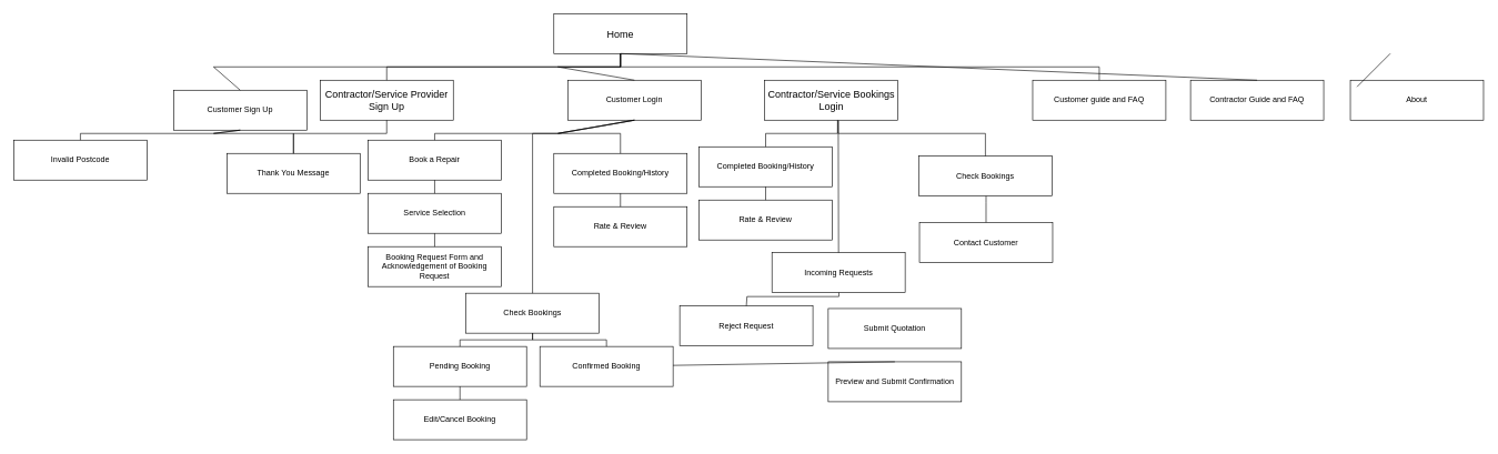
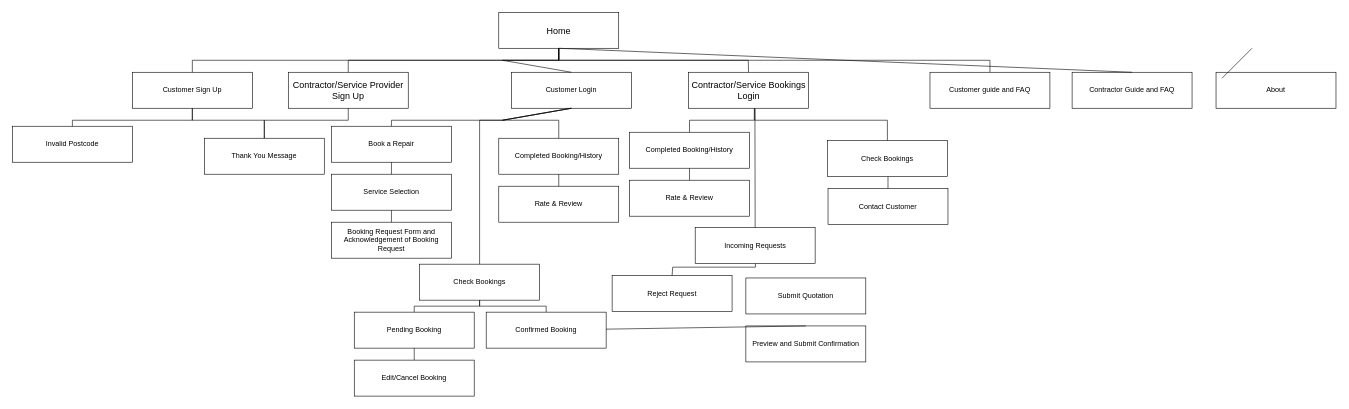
  <mxCell id="0" />
  <mxCell id="1" parent="0" />
  <mxCell id="2" value="&lt;font style=&quot;font-size: 15px;&quot;&gt;Home&lt;/font&gt;" style="rounded=0;whiteSpace=wrap;html=1;" parent="1" vertex="1"><mxGeometry x="831" y="20" width="200" height="60" as="geometry" /></mxCell>
  <mxCell id="3" value="&lt;font style=&quot;font-size: 15px;&quot;&gt;Contractor/Service Provider Sign Up&lt;/font&gt;" style="rounded=0;whiteSpace=wrap;html=1;" parent="1" vertex="1"><mxGeometry x="480" y="120" width="200" height="60" as="geometry" /></mxCell>
  <mxCell id="4" value="Customer guide and FAQ" style="rounded=0;whiteSpace=wrap;html=1;" parent="1" vertex="1"><mxGeometry x="1550" y="120" width="200" height="60" as="geometry" /></mxCell>
- <mxCell id="5" value="Customer Sign Up" style="rounded=0;whiteSpace=wrap;html=1;" parent="1" vertex="1"><mxGeometry x="260" y="135" width="200" height="60" as="geometry" /></mxCell>
+ <mxCell id="5" value="Customer Sign Up" style="rounded=0;whiteSpace=wrap;html=1;" parent="1" vertex="1"><mxGeometry x="220" y="120" width="200" height="60" as="geometry" /></mxCell>
  <mxCell id="6" value="Invalid Postcode" style="rounded=0;whiteSpace=wrap;html=1;" parent="1" vertex="1"><mxGeometry x="20" y="210" width="200" height="60" as="geometry" /></mxCell>
  <mxCell id="7" value="Customer Login" style="rounded=0;whiteSpace=wrap;html=1;" parent="1" vertex="1"><mxGeometry x="852" y="120" width="200" height="60" as="geometry" /></mxCell>
  <mxCell id="8" value="Check Bookings" style="rounded=0;whiteSpace=wrap;html=1;" parent="1" vertex="1"><mxGeometry x="699" y="440" width="200" height="60" as="geometry" /></mxCell>
  <mxCell id="9" value="Book a Repair" style="rounded=0;whiteSpace=wrap;html=1;" parent="1" vertex="1"><mxGeometry x="552" y="210" width="200" height="60" as="geometry" /></mxCell>
  <mxCell id="10" value="Completed Booking/History" style="rounded=0;whiteSpace=wrap;html=1;" parent="1" vertex="1"><mxGeometry x="831" y="230" width="200" height="60" as="geometry" /></mxCell>
  <mxCell id="11" value="" style="endArrow=none;html=1;rounded=0;entryX=0.5;entryY=1;entryDx=0;entryDy=0;exitX=0.5;exitY=0;exitDx=0;exitDy=0;" parent="1" source="8" target="7" edge="1"><mxGeometry width="50" height="50" relative="1" as="geometry"><mxPoint x="806" y="240" as="sourcePoint" /><mxPoint x="856" y="190" as="targetPoint" /><Array as="points"><mxPoint x="799" y="200" /><mxPoint x="837" y="200" /></Array></mxGeometry></mxCell>
  <mxCell id="12" value="" style="endArrow=none;html=1;rounded=0;entryX=0.5;entryY=1;entryDx=0;entryDy=0;exitX=0.5;exitY=0;exitDx=0;exitDy=0;" parent="1" source="9" target="7" edge="1"><mxGeometry width="50" height="50" relative="1" as="geometry"><mxPoint x="846" y="220" as="sourcePoint" /><mxPoint x="846" y="190" as="targetPoint" /><Array as="points"><mxPoint x="652" y="200" /><mxPoint x="837" y="200" /></Array></mxGeometry></mxCell>
  <mxCell id="13" value="Service Selection" style="rounded=0;whiteSpace=wrap;html=1;" parent="1" vertex="1"><mxGeometry x="552" y="290" width="200" height="60" as="geometry" /></mxCell>
  <mxCell id="14" value="" style="endArrow=none;html=1;rounded=0;entryX=0.5;entryY=1;entryDx=0;entryDy=0;exitX=0.5;exitY=0;exitDx=0;exitDy=0;" parent="1" source="13" target="9" edge="1"><mxGeometry width="50" height="50" relative="1" as="geometry"><mxPoint x="460" y="310" as="sourcePoint" /><mxPoint x="510" y="260" as="targetPoint" /></mxGeometry></mxCell>
  <mxCell id="15" value="Booking Request Form and Acknowledgement of Booking Request" style="rounded=0;whiteSpace=wrap;html=1;" parent="1" vertex="1"><mxGeometry x="552" y="370" width="200" height="60" as="geometry" /></mxCell>
  <mxCell id="16" value="" style="endArrow=none;html=1;rounded=0;entryX=0.5;entryY=1;entryDx=0;entryDy=0;exitX=0.5;exitY=0;exitDx=0;exitDy=0;" parent="1" source="15" target="13" edge="1"><mxGeometry width="50" height="50" relative="1" as="geometry"><mxPoint x="580" y="440" as="sourcePoint" /><mxPoint x="630" y="390" as="targetPoint" /></mxGeometry></mxCell>
  <mxCell id="17" value="Pending Booking" style="rounded=0;whiteSpace=wrap;html=1;" parent="1" vertex="1"><mxGeometry x="590" y="520" width="200" height="60" as="geometry" /></mxCell>
  <mxCell id="18" value="Confirmed Booking" style="rounded=0;whiteSpace=wrap;html=1;" parent="1" vertex="1"><mxGeometry x="810" y="520" width="200" height="60" as="geometry" /></mxCell>
  <mxCell id="19" value="" style="endArrow=none;html=1;rounded=0;entryX=0.5;entryY=1;entryDx=0;entryDy=0;exitX=0.5;exitY=0;exitDx=0;exitDy=0;" parent="1" source="17" edge="1"><mxGeometry width="50" height="50" relative="1" as="geometry"><mxPoint x="694" y="520" as="sourcePoint" /><mxPoint x="799" y="500" as="targetPoint" /><Array as="points"><mxPoint x="690" y="510" /><mxPoint x="799" y="510" /></Array></mxGeometry></mxCell>
  <mxCell id="20" value="" style="endArrow=none;html=1;rounded=0;entryX=0.5;entryY=1;entryDx=0;entryDy=0;exitX=0.5;exitY=0;exitDx=0;exitDy=0;" parent="1" source="18" target="8" edge="1"><mxGeometry width="50" height="50" relative="1" as="geometry"><mxPoint x="806" y="560" as="sourcePoint" /><mxPoint x="856" y="510" as="targetPoint" /><Array as="points"><mxPoint x="910" y="510" /><mxPoint x="799" y="510" /></Array></mxGeometry></mxCell>
  <mxCell id="21" value="Edit/Cancel Booking" style="rounded=0;whiteSpace=wrap;html=1;" parent="1" vertex="1"><mxGeometry x="590" y="600" width="200" height="60" as="geometry" /></mxCell>
  <mxCell id="22" value="" style="endArrow=none;html=1;rounded=0;entryX=0.5;entryY=1;entryDx=0;entryDy=0;exitX=0.5;exitY=0;exitDx=0;exitDy=0;" parent="1" source="21" target="17" edge="1"><mxGeometry width="50" height="50" relative="1" as="geometry"><mxPoint x="666" y="600" as="sourcePoint" /><mxPoint x="716" y="550" as="targetPoint" /></mxGeometry></mxCell>
  <mxCell id="23" value="Rate &amp;amp; Review" style="rounded=0;whiteSpace=wrap;html=1;" parent="1" vertex="1"><mxGeometry x="831" y="310" width="200" height="60" as="geometry" /></mxCell>
  <mxCell id="24" value="" style="endArrow=none;html=1;rounded=0;entryX=0.5;entryY=1;entryDx=0;entryDy=0;exitX=0.5;exitY=0;exitDx=0;exitDy=0;" parent="1" source="23" target="10" edge="1"><mxGeometry width="50" height="50" relative="1" as="geometry"><mxPoint x="890" y="360" as="sourcePoint" /><mxPoint x="940" y="310" as="targetPoint" /></mxGeometry></mxCell>
  <mxCell id="25" value="&lt;font style=&quot;font-size: 15px;&quot;&gt;Contractor/Service Bookings Login&lt;/font&gt;" style="rounded=0;whiteSpace=wrap;html=1;" parent="1" vertex="1"><mxGeometry x="1147.5" y="120" width="200" height="60" as="geometry" /></mxCell>
  <mxCell id="26" value="Check Bookings" style="rounded=0;whiteSpace=wrap;html=1;" parent="1" vertex="1"><mxGeometry x="1379" y="234" width="200" height="60" as="geometry" /></mxCell>
  <mxCell id="27" value="Incoming Requests" style="rounded=0;whiteSpace=wrap;html=1;" parent="1" vertex="1"><mxGeometry x="1158.5" y="379" width="200" height="60" as="geometry" /></mxCell>
  <mxCell id="28" value="Completed Booking/History" style="rounded=0;whiteSpace=wrap;html=1;" parent="1" vertex="1"><mxGeometry x="1049" y="220" width="200" height="60" as="geometry" /></mxCell>
  <mxCell id="29" value="Submit Quotation" style="rounded=0;whiteSpace=wrap;html=1;" parent="1" vertex="1"><mxGeometry x="1243" y="463" width="200" height="60" as="geometry" /></mxCell>
  <mxCell id="30" value="Preview and Submit Confirmation" style="rounded=0;whiteSpace=wrap;html=1;" parent="1" vertex="1"><mxGeometry x="1243" y="543" width="200" height="60" as="geometry" /></mxCell>
  <mxCell id="31" value="" style="endArrow=none;html=1;rounded=0;exitX=0.5;exitY=0;exitDx=0;exitDy=0;" parent="1" source="30" target="18" edge="1"><mxGeometry width="50" height="50" relative="1" as="geometry"><mxPoint x="1274" y="613" as="sourcePoint" /><mxPoint x="1324" y="563" as="targetPoint" /></mxGeometry></mxCell>
  <mxCell id="32" value="" style="endArrow=none;html=1;rounded=0;entryX=0.5;entryY=1;entryDx=0;entryDy=0;exitX=0.5;exitY=0;exitDx=0;exitDy=0;" parent="1" source="33" edge="1"><mxGeometry width="50" height="50" relative="1" as="geometry"><mxPoint x="1371" y="314" as="sourcePoint" /><mxPoint x="1480" y="294" as="targetPoint" /><Array as="points"><mxPoint x="1480" y="304" /></Array></mxGeometry></mxCell>
- <mxCell id="33" value="Contact Customer" style="rounded=0;whiteSpace=wrap;html=1;" parent="1" vertex="1"><mxGeometry x="1380" y="334" width="200" height="60" as="geometry" /></mxCell>
+ <mxCell id="33" value="Contact Customer" style="rounded=0;whiteSpace=wrap;html=1;" parent="1" vertex="1"><mxGeometry x="1380" y="314" width="200" height="60" as="geometry" /></mxCell>
  <mxCell id="34" value="Rate &amp;amp; Review" style="rounded=0;whiteSpace=wrap;html=1;" parent="1" vertex="1"><mxGeometry x="1049" y="300" width="200" height="60" as="geometry" /></mxCell>
  <mxCell id="35" value="" style="endArrow=none;html=1;rounded=0;entryX=0.5;entryY=1;entryDx=0;entryDy=0;exitX=0.5;exitY=0;exitDx=0;exitDy=0;" parent="1" source="34" target="28" edge="1"><mxGeometry width="50" height="50" relative="1" as="geometry"><mxPoint x="1110" y="350" as="sourcePoint" /><mxPoint x="1160" y="300" as="targetPoint" /></mxGeometry></mxCell>
  <mxCell id="36" value="Reject Request" style="rounded=0;whiteSpace=wrap;html=1;" parent="1" vertex="1"><mxGeometry x="1020" y="459" width="200" height="60" as="geometry" /></mxCell>
  <mxCell id="37" value="" style="endArrow=none;html=1;rounded=0;exitX=0.5;exitY=0;exitDx=0;exitDy=0;" parent="1" source="36" edge="1"><mxGeometry width="50" height="50" relative="1" as="geometry"><mxPoint x="1024" y="439" as="sourcePoint" /><mxPoint x="1259" y="439" as="targetPoint" /><Array as="points"><mxPoint x="1121" y="445" /><mxPoint x="1259" y="445" /></Array></mxGeometry></mxCell>
  <mxCell id="38" value="Thank You Message" style="rounded=0;whiteSpace=wrap;html=1;" vertex="1" parent="1"><mxGeometry x="340" y="230" width="200" height="60" as="geometry" /></mxCell>
  <mxCell id="39" value="" style="endArrow=none;html=1;rounded=0;entryX=0.5;entryY=1;entryDx=0;entryDy=0;exitX=0.5;exitY=0;exitDx=0;exitDy=0;" edge="1" parent="1" source="6" target="5"><mxGeometry width="50" height="50" relative="1" as="geometry"><mxPoint x="200" y="400" as="sourcePoint" /><mxPoint x="250" y="350" as="targetPoint" /><Array as="points"><mxPoint x="120" y="200" /><mxPoint x="320" y="200" /></Array></mxGeometry></mxCell>
  <mxCell id="40" value="" style="endArrow=none;html=1;rounded=0;exitX=0.5;exitY=1;exitDx=0;exitDy=0;entryX=0.5;entryY=0;entryDx=0;entryDy=0;" edge="1" parent="1" source="5" target="38"><mxGeometry width="50" height="50" relative="1" as="geometry"><mxPoint x="330" y="250" as="sourcePoint" /><mxPoint x="320" y="210" as="targetPoint" /><Array as="points"><mxPoint x="320" y="200" /><mxPoint x="440" y="200" /></Array></mxGeometry></mxCell>
  <mxCell id="41" value="" style="endArrow=none;html=1;rounded=0;entryX=0.5;entryY=1;entryDx=0;entryDy=0;exitX=0.5;exitY=0;exitDx=0;exitDy=0;" edge="1" parent="1" source="38" target="3"><mxGeometry width="50" height="50" relative="1" as="geometry"><mxPoint x="580" y="260" as="sourcePoint" /><mxPoint x="630" y="210" as="targetPoint" /><Array as="points"><mxPoint x="440" y="200" /><mxPoint x="580" y="200" /></Array></mxGeometry></mxCell>
  <mxCell id="42" value="" style="endArrow=none;html=1;rounded=0;entryX=0.5;entryY=0;entryDx=0;entryDy=0;exitX=0.5;exitY=1;exitDx=0;exitDy=0;" edge="1" parent="1" source="7" target="10"><mxGeometry width="50" height="50" relative="1" as="geometry"><mxPoint x="820" y="260" as="sourcePoint" /><mxPoint x="870" y="210" as="targetPoint" /><Array as="points"><mxPoint x="837" y="200" /><mxPoint x="931" y="200" /></Array></mxGeometry></mxCell>
  <mxCell id="43" value="" style="endArrow=none;html=1;rounded=0;entryX=0.5;entryY=0;entryDx=0;entryDy=0;exitX=0.553;exitY=1.009;exitDx=0;exitDy=0;exitPerimeter=0;" edge="1" parent="1" source="25" target="27"><mxGeometry width="50" height="50" relative="1" as="geometry"><mxPoint x="1020" y="290" as="sourcePoint" /><mxPoint x="1070" y="240" as="targetPoint" /></mxGeometry></mxCell>
  <mxCell id="44" value="" style="endArrow=none;html=1;rounded=0;entryX=0.5;entryY=0;entryDx=0;entryDy=0;exitX=0.552;exitY=1.009;exitDx=0;exitDy=0;exitPerimeter=0;" edge="1" parent="1" source="25" target="26"><mxGeometry width="50" height="50" relative="1" as="geometry"><mxPoint x="1259" y="190" as="sourcePoint" /><mxPoint x="1259" y="324" as="targetPoint" /><Array as="points"><mxPoint x="1258" y="200" /><mxPoint x="1479" y="200" /></Array></mxGeometry></mxCell>
  <mxCell id="45" value="" style="endArrow=none;html=1;rounded=0;entryX=0.5;entryY=0;entryDx=0;entryDy=0;exitX=0.548;exitY=0.996;exitDx=0;exitDy=0;exitPerimeter=0;" edge="1" parent="1" source="25" target="28"><mxGeometry width="50" height="50" relative="1" as="geometry"><mxPoint x="1080" y="200" as="sourcePoint" /><mxPoint x="1130" y="150" as="targetPoint" /><Array as="points"><mxPoint x="1257" y="200" /><mxPoint x="1149" y="200" /></Array></mxGeometry></mxCell>
  <mxCell id="46" value="" style="endArrow=none;html=1;rounded=0;entryX=0.5;entryY=1;entryDx=0;entryDy=0;exitX=0.5;exitY=0;exitDx=0;exitDy=0;" edge="1" parent="1" source="5" target="2"><mxGeometry width="50" height="50" relative="1" as="geometry"><mxPoint x="277" y="70" as="sourcePoint" /><mxPoint x="327" y="20" as="targetPoint" /><Array as="points"><mxPoint x="320" y="100" /><mxPoint x="931" y="100" /></Array></mxGeometry></mxCell>
  <mxCell id="47" value="" style="endArrow=none;html=1;rounded=0;exitX=0.5;exitY=0;exitDx=0;exitDy=0;entryX=0.5;entryY=1;entryDx=0;entryDy=0;" edge="1" parent="1" source="3" target="2"><mxGeometry width="50" height="50" relative="1" as="geometry"><mxPoint x="557" y="110" as="sourcePoint" /><mxPoint x="607" y="60" as="targetPoint" /><Array as="points"><mxPoint x="580" y="100" /><mxPoint x="931" y="100" /></Array></mxGeometry></mxCell>
  <mxCell id="48" value="" style="endArrow=none;html=1;rounded=0;entryX=0.5;entryY=1;entryDx=0;entryDy=0;exitX=0.5;exitY=0;exitDx=0;exitDy=0;" edge="1" parent="1" source="7" target="2"><mxGeometry width="50" height="50" relative="1" as="geometry"><mxPoint x="737" y="80" as="sourcePoint" /><mxPoint x="787" y="30" as="targetPoint" /><Array as="points"><mxPoint x="837" y="100" /><mxPoint x="931" y="100" /></Array></mxGeometry></mxCell>
+ <mxCell id="49" value="" style="endArrow=none;html=1;rounded=0;entryX=0.5;entryY=0;entryDx=0;entryDy=0;exitX=0.5;exitY=1;exitDx=0;exitDy=0;" edge="1" parent="1" source="2" target="25"><mxGeometry width="50" height="50" relative="1" as="geometry"><mxPoint x="1017" y="140" as="sourcePoint" /><mxPoint x="1067" y="90" as="targetPoint" /><Array as="points"><mxPoint x="931" y="100" /><mxPoint x="1247" y="100" /></Array></mxGeometry></mxCell>
  <mxCell id="50" value="" style="endArrow=none;html=1;rounded=0;exitX=0.5;exitY=1;exitDx=0;exitDy=0;entryX=0.5;entryY=0;entryDx=0;entryDy=0;" edge="1" parent="1" source="2" target="4"><mxGeometry width="50" height="50" relative="1" as="geometry"><mxPoint x="1127" y="80" as="sourcePoint" /><mxPoint x="1177" y="30" as="targetPoint" /><Array as="points"><mxPoint x="931" y="100" /><mxPoint x="1650" y="100" /></Array></mxGeometry></mxCell>
  <mxCell id="51" value="About" style="rounded=0;whiteSpace=wrap;html=1;" vertex="1" parent="1"><mxGeometry x="2027" y="120" width="200" height="60" as="geometry" /></mxCell>
  <mxCell id="52" value="Contractor Guide and FAQ" style="rounded=0;whiteSpace=wrap;html=1;" vertex="1" parent="1"><mxGeometry x="1787" y="120" width="200" height="60" as="geometry" /></mxCell>
  <mxCell id="53" value="" style="endArrow=none;html=1;rounded=0;entryX=0.5;entryY=0;entryDx=0;entryDy=0;" edge="1" parent="1" target="52"><mxGeometry width="50" height="50" relative="1" as="geometry"><mxPoint x="931" y="80" as="sourcePoint" /><mxPoint x="1847" y="100" as="targetPoint" /></mxGeometry></mxCell>
  <mxCell id="54" value="" style="endArrow=none;html=1;rounded=0;" edge="1" parent="1"><mxGeometry width="50" height="50" relative="1" as="geometry"><mxPoint x="2037" y="130" as="sourcePoint" /><mxPoint x="2087" y="80" as="targetPoint" /></mxGeometry></mxCell>
